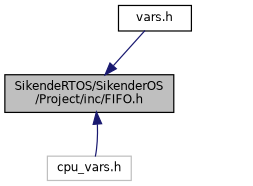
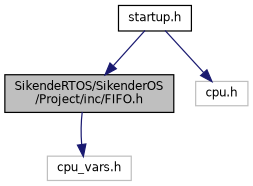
  digraph {
    node [color=black fillcolor=white fontname=Helvetica fontsize=10 shape=record style=filled]
    edge [color=midnightblue fontname=Helvetica fontsize=10 labelfontname=Helvetica labelfontsize=10 style=solid]
    n1 [fillcolor=grey75 fontcolor=black height=0.2 label="SikendeRTOS/SikenderOS\l/Project/inc/FIFO.h" width=0.4]
    n2 [color=grey75 height=0.2 label="cpu_vars.h" width=0.4]
-   n3 [height=0.2 label="vars.h" width=0.4]
-   n2 -> n1
+   n3 [height=0.2 label="startup.h" width=0.4]
+   n4 [color=grey75 height=0.2 label="cpu.h" width=0.4]
+   n1 -> n2
    n3 -> n1
+   n3 -> n4
  }
